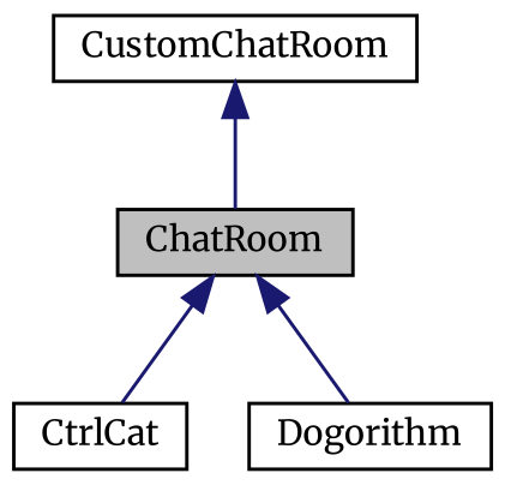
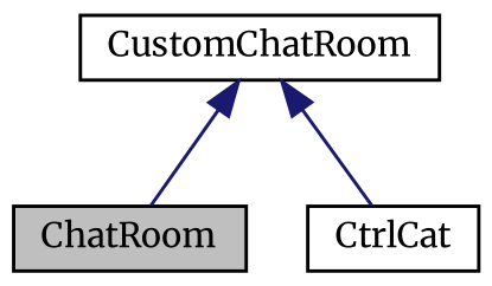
  digraph {
    fontname=Merriweather
    node [color=black fillcolor=white fontname=Merriweather fontsize=10 shape=record style=filled]
    edge [color=midnightblue dir=back fontname=Merriweather fontsize=10 labelfontname=Helvetica labelfontsize=10 style=solid]
    n1 [fillcolor=grey75 fontcolor=black height=0.2 label=ChatRoom width=0.4]
    n2 [height=0.2 label=CtrlCat width=0.4]
-   n3 [height=0.2 label=Dogorithm width=0.4]
    n4 [height=0.2 label=CustomChatRoom width=0.4]
-   n1 -> n2
-   n1 -> n3
+   n4 -> n2
    n4 -> n1
  }
